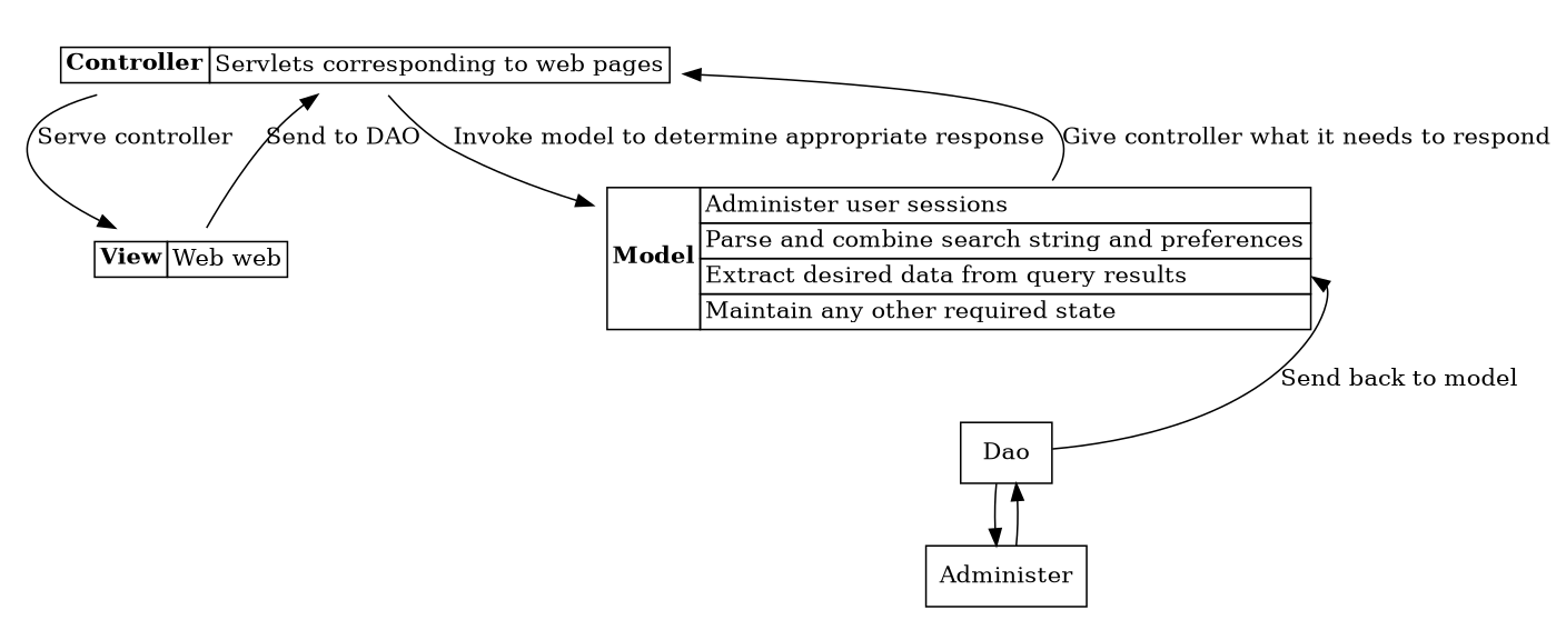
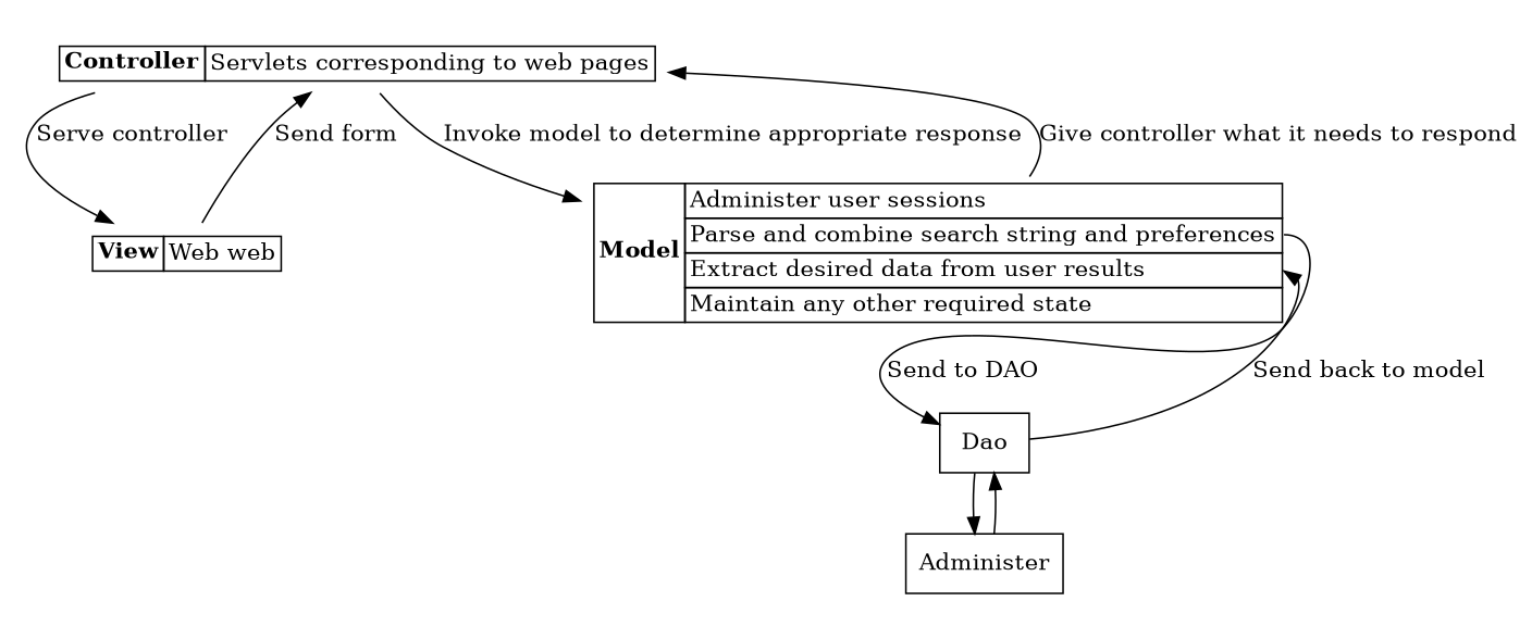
  digraph {
    compound=true
    node [shape=plaintext]
    n1 [label=<       <table border="0" cellborder="1" cellspacing="0"> 	<tr><td rowspan="1"><b>Controller</b></td><td align="left" port="1">Servlets corresponding to web pages</td></tr>       </table>       >]
    n2 [label=<       <table border="0" cellborder="1" cellspacing="0"> 	<tr><td rowspan="1"><b>View</b></td><td align="left" port="1">Web web</td></tr>       </table>       >]
-   n3 [label=<       <table border="0" cellborder="1" cellspacing="0"> 	<tr><td rowspan="4"><b>Model</b></td><td align="left" port="1">Administer user sessions</td></tr> 	<tr><td align="left" port="2">Parse and combine search string and preferences</td></tr> 	<tr><td align="left" port="3">Extract desired data from query results</td></tr> 	<tr><td align="left" port="4">Maintain any other required state</td></tr>       </table>       >]
+   n3 [label=<       <table border="0" cellborder="1" cellspacing="0"> 	<tr><td rowspan="4"><b>Model</b></td><td align="left" port="1">Administer user sessions</td></tr> 	<tr><td align="left" port="2">Parse and combine search string and preferences</td></tr> 	<tr><td align="left" port="3">Extract desired data from user results</td></tr> 	<tr><td align="left" port="4">Maintain any other required state</td></tr>       </table>       >]
    n4 [label=Dao shape=box]
    n5 [label=Administer shape=box]
    subgraph cluster_1 {
      color=white
      n1
    }
    subgraph cluster_2 {
      color=white
      n2
    }
    subgraph cluster_3 {
      color=white
      n3
    }
    subgraph cluster_4 {
      color=white
      n4
      n5
    }
    n1 -> n2 [label="Serve controller "]
    n1 -> n3 [label="Invoke model to determine appropriate response "]
-   n2 -> n1 [label="Send to DAO "]
+   n2 -> n1 [label="Send form "]
    n3 -> n1 [label="Give controller what it needs to respond "]
+   n3 -> n4 [label="Send to DAO " tailport=2]
    n4 -> n3 [headport=3 label="Send back to model "]
    n4 -> n5
    n5 -> n4
  }
